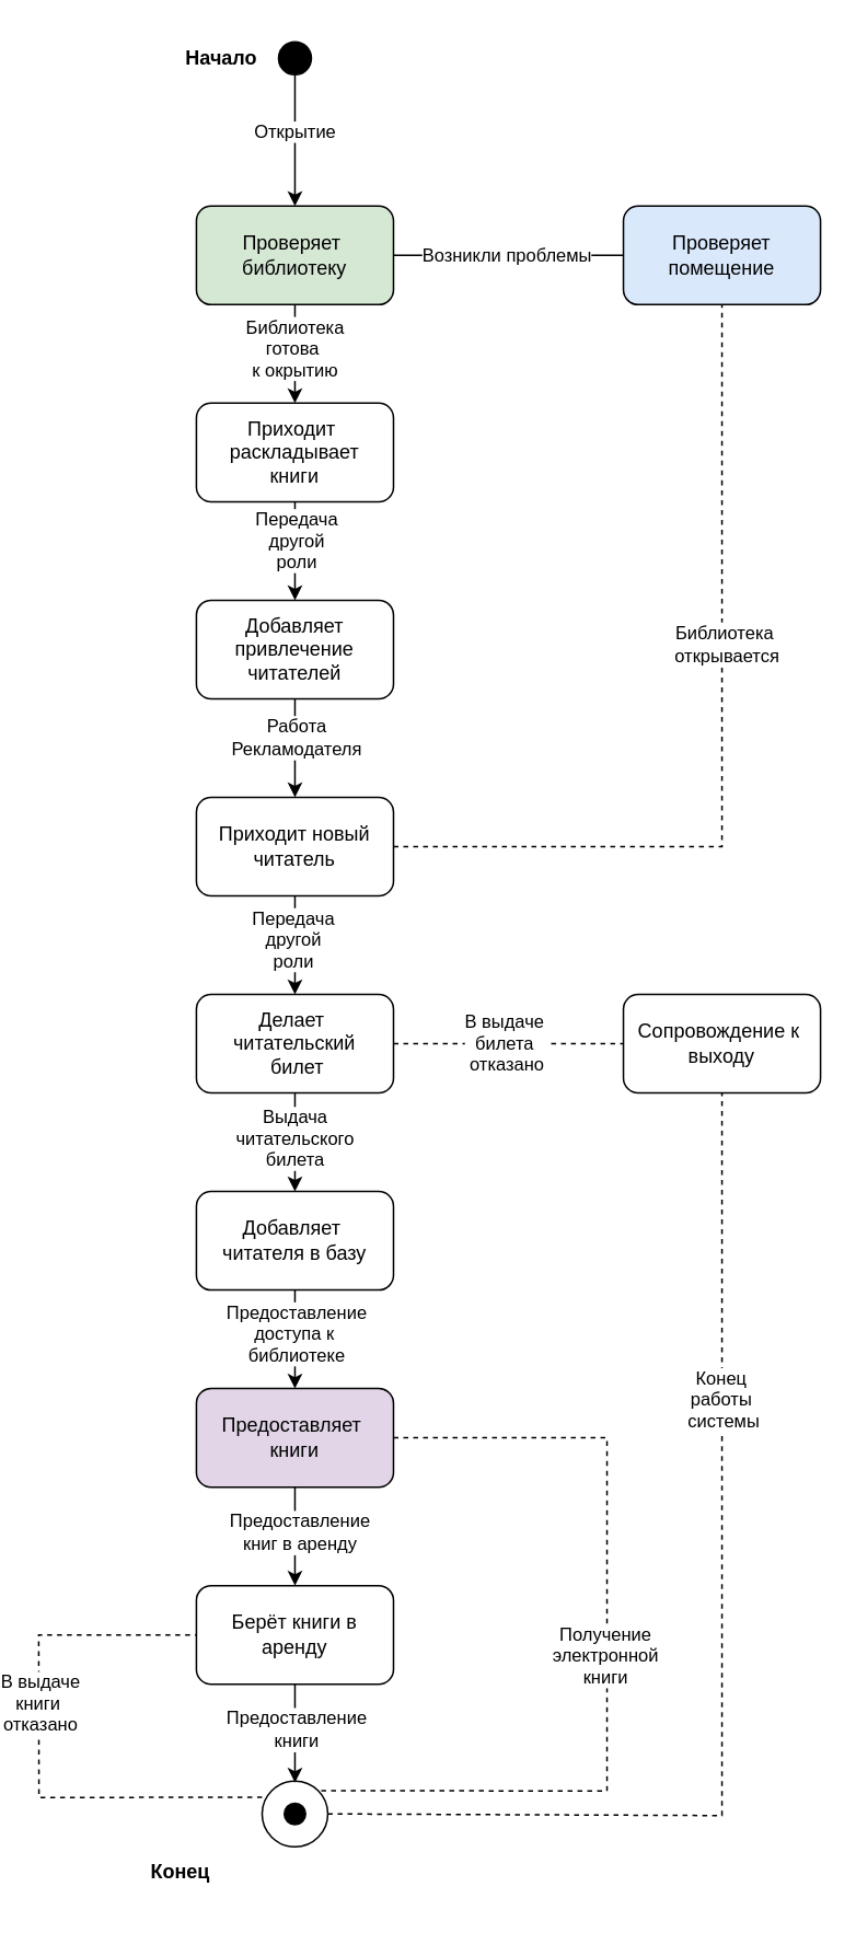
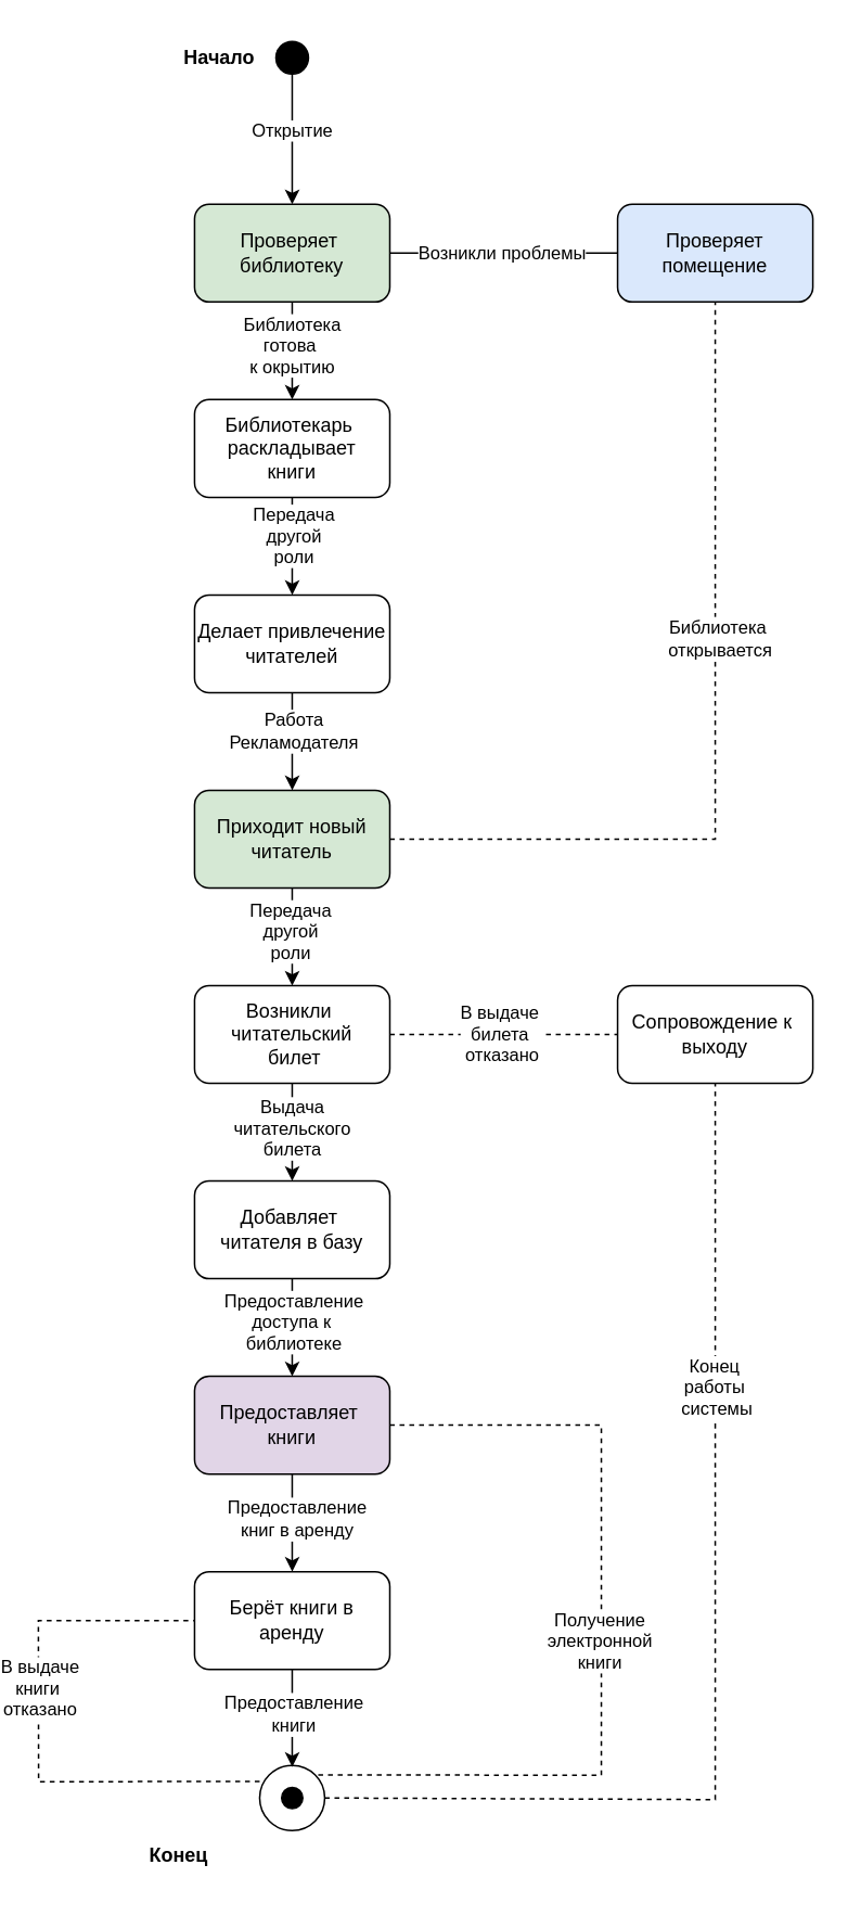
  <mxCell id="0" />
  <mxCell id="1" parent="0" />
  <mxCell id="2" value="&lt;b&gt;Начало&lt;/b&gt;" style="text;html=1;align=center;verticalAlign=middle;resizable=0;points=[];autosize=1;strokeColor=none;fillColor=none;" vertex="1" parent="1"><mxGeometry x="96" y="20" width="70" height="30" as="geometry" /></mxCell>
  <mxCell id="3" value="Проверяет&amp;nbsp;&lt;div&gt;библиотеку&lt;/div&gt;" style="rounded=1;whiteSpace=wrap;html=1;fillColor=#d5e8d4;" vertex="1" parent="1"><mxGeometry x="116" y="125" width="120" height="60" as="geometry" /></mxCell>
  <mxCell id="4" value="" style="endArrow=classic;html=1;rounded=0;exitX=0.783;exitY=0.783;exitDx=0;exitDy=0;exitPerimeter=0;entryX=0.5;entryY=0;entryDx=0;entryDy=0;" edge="1" parent="1" target="3"><mxGeometry width="50" height="50" relative="1" as="geometry"><mxPoint x="176" y="45" as="sourcePoint" /><mxPoint x="246" y="55" as="targetPoint" /></mxGeometry></mxCell>
  <mxCell id="5" value="Открытие" style="edgeLabel;html=1;align=center;verticalAlign=middle;resizable=0;points=[];" vertex="1" connectable="0" parent="4"><mxGeometry x="-0.158" y="-1" relative="1" as="geometry"><mxPoint as="offset" /></mxGeometry></mxCell>
  <mxCell id="6" value="" style="ellipse;whiteSpace=wrap;html=1;aspect=fixed;fillColor=#000000;" vertex="1" parent="1"><mxGeometry x="166" y="25" width="20" height="20" as="geometry" /></mxCell>
  <mxCell id="7" value="" style="endArrow=classic;html=1;rounded=0;exitX=0.5;exitY=1;exitDx=0;exitDy=0;" edge="1" parent="1" source="3"><mxGeometry width="50" height="50" relative="1" as="geometry"><mxPoint x="156" y="275" as="sourcePoint" /><mxPoint x="176" y="245" as="targetPoint" /></mxGeometry></mxCell>
  <mxCell id="8" value="Библиотека&lt;div&gt;готова&amp;nbsp;&lt;/div&gt;&lt;div&gt;к окрытию&lt;/div&gt;" style="edgeLabel;html=1;align=center;verticalAlign=middle;resizable=0;points=[];" vertex="1" connectable="0" parent="7"><mxGeometry x="-0.178" y="1" relative="1" as="geometry"><mxPoint x="-2" y="1" as="offset" /></mxGeometry></mxCell>
- <mxCell id="9" value="Приходит&amp;nbsp;&lt;div&gt;раскладывает&lt;/div&gt;&lt;div&gt;книги&lt;/div&gt;" style="rounded=1;whiteSpace=wrap;html=1;" vertex="1" parent="1"><mxGeometry x="116" y="245" width="120" height="60" as="geometry" /></mxCell>
+ <mxCell id="9" value="Библиотекарь&amp;nbsp;&lt;div&gt;раскладывает&lt;/div&gt;&lt;div&gt;книги&lt;/div&gt;" style="rounded=1;whiteSpace=wrap;html=1;" vertex="1" parent="1"><mxGeometry x="116" y="245" width="120" height="60" as="geometry" /></mxCell>
  <mxCell id="10" value="Проверяет помещение" style="rounded=1;whiteSpace=wrap;html=1;fillColor=#dae8fc;" vertex="1" parent="1"><mxGeometry x="376" y="125" width="120" height="60" as="geometry" /></mxCell>
  <mxCell id="11" value="" style="endArrow=none;dashed=0;html=1;rounded=0;exitX=1;exitY=0.5;exitDx=0;exitDy=0;entryX=0;entryY=0.5;entryDx=0;entryDy=0;" edge="1" parent="1" source="3" target="10"><mxGeometry width="50" height="50" relative="1" as="geometry"><mxPoint x="246" y="165" as="sourcePoint" /><mxPoint x="296" y="115" as="targetPoint" /></mxGeometry></mxCell>
  <mxCell id="12" value="Возникли проблемы" style="edgeLabel;html=1;align=center;verticalAlign=middle;resizable=0;points=[];" vertex="1" connectable="0" parent="11"><mxGeometry x="-0.49" y="-3" relative="1" as="geometry"><mxPoint x="32" y="-4" as="offset" /></mxGeometry></mxCell>
- <mxCell id="13" value="Добавляет привлечение&lt;div&gt;читателей&lt;/div&gt;" style="rounded=1;whiteSpace=wrap;html=1;" vertex="1" parent="1"><mxGeometry x="116" y="365" width="120" height="60" as="geometry" /></mxCell>
+ <mxCell id="13" value="Делает привлечение&lt;div&gt;читателей&lt;/div&gt;" style="rounded=1;whiteSpace=wrap;html=1;" vertex="1" parent="1"><mxGeometry x="116" y="365" width="120" height="60" as="geometry" /></mxCell>
  <mxCell id="14" value="" style="endArrow=classic;html=1;rounded=0;exitX=0.5;exitY=1;exitDx=0;exitDy=0;" edge="1" parent="1" source="9"><mxGeometry width="50" height="50" relative="1" as="geometry"><mxPoint x="126" y="415" as="sourcePoint" /><mxPoint x="176" y="365" as="targetPoint" /></mxGeometry></mxCell>
  <mxCell id="15" value="Передача&lt;div&gt;другой&lt;/div&gt;&lt;div&gt;роли&lt;/div&gt;" style="edgeLabel;html=1;align=center;verticalAlign=middle;resizable=0;points=[];" vertex="1" connectable="0" parent="14"><mxGeometry x="-0.226" relative="1" as="geometry"><mxPoint as="offset" /></mxGeometry></mxCell>
- <mxCell id="16" value="Приходит новый читатель" style="rounded=1;whiteSpace=wrap;html=1;" vertex="1" parent="1"><mxGeometry x="116" y="485" width="120" height="60" as="geometry" /></mxCell>
+ <mxCell id="16" value="Приходит новый читатель" style="rounded=1;whiteSpace=wrap;html=1;fillColor=#d5e8d4;" vertex="1" parent="1"><mxGeometry x="116" y="485" width="120" height="60" as="geometry" /></mxCell>
  <mxCell id="17" value="" style="endArrow=classic;html=1;rounded=0;exitX=0.5;exitY=1;exitDx=0;exitDy=0;" edge="1" parent="1" source="13"><mxGeometry width="50" height="50" relative="1" as="geometry"><mxPoint x="126" y="535" as="sourcePoint" /><mxPoint x="176" y="485" as="targetPoint" /></mxGeometry></mxCell>
  <mxCell id="18" value="Работа&lt;div&gt;Рекламодателя&lt;/div&gt;" style="edgeLabel;html=1;align=center;verticalAlign=middle;resizable=0;points=[];" vertex="1" connectable="0" parent="17"><mxGeometry x="-0.226" y="-2" relative="1" as="geometry"><mxPoint x="2" as="offset" /></mxGeometry></mxCell>
  <mxCell id="19" value="" style="endArrow=none;dashed=1;html=1;rounded=0;exitX=1;exitY=0.5;exitDx=0;exitDy=0;" edge="1" parent="1" source="16"><mxGeometry width="50" height="50" relative="1" as="geometry"><mxPoint x="386" y="235" as="sourcePoint" /><mxPoint x="436" y="185" as="targetPoint" /><Array as="points"><mxPoint x="436" y="515" /></Array></mxGeometry></mxCell>
  <mxCell id="20" value="Библиотека&amp;nbsp;&lt;div&gt;открывается&lt;/div&gt;" style="edgeLabel;html=1;align=center;verticalAlign=middle;resizable=0;points=[];" vertex="1" connectable="0" parent="19"><mxGeometry x="0.223" y="-2" relative="1" as="geometry"><mxPoint as="offset" /></mxGeometry></mxCell>
- <mxCell id="21" value="Делает&amp;nbsp;&lt;div&gt;читательский&lt;/div&gt;&lt;div&gt;&amp;nbsp;билет&lt;/div&gt;" style="rounded=1;whiteSpace=wrap;html=1;" vertex="1" parent="1"><mxGeometry x="116" y="605" width="120" height="60" as="geometry" /></mxCell>
+ <mxCell id="21" value="Возникли&amp;nbsp;&lt;div&gt;читательский&lt;/div&gt;&lt;div&gt;&amp;nbsp;билет&lt;/div&gt;" style="rounded=1;whiteSpace=wrap;html=1;" vertex="1" parent="1"><mxGeometry x="116" y="605" width="120" height="60" as="geometry" /></mxCell>
  <mxCell id="22" value="" style="endArrow=classic;html=1;rounded=0;exitX=0.5;exitY=1;exitDx=0;exitDy=0;" edge="1" parent="1" source="16"><mxGeometry width="50" height="50" relative="1" as="geometry"><mxPoint x="126" y="655" as="sourcePoint" /><mxPoint x="176" y="605" as="targetPoint" /></mxGeometry></mxCell>
  <mxCell id="23" value="Передача&lt;div&gt;другой&lt;/div&gt;&lt;div&gt;роли&lt;/div&gt;" style="edgeLabel;html=1;align=center;verticalAlign=middle;resizable=0;points=[];" vertex="1" connectable="0" parent="22"><mxGeometry x="0.016" y="-1" relative="1" as="geometry"><mxPoint x="-1" y="-4" as="offset" /></mxGeometry></mxCell>
  <mxCell id="24" value="Сопровождение к&amp;nbsp;&lt;div&gt;выходу&lt;/div&gt;" style="rounded=1;whiteSpace=wrap;html=1;" vertex="1" parent="1"><mxGeometry x="376" y="605" width="120" height="60" as="geometry" /></mxCell>
  <mxCell id="25" value="" style="endArrow=none;dashed=1;html=1;rounded=0;entryX=0;entryY=0.5;entryDx=0;entryDy=0;" edge="1" parent="1" target="24"><mxGeometry width="50" height="50" relative="1" as="geometry"><mxPoint x="236" y="635" as="sourcePoint" /><mxPoint x="286" y="585" as="targetPoint" /></mxGeometry></mxCell>
  <mxCell id="26" value="В выдаче&amp;nbsp;&lt;div&gt;билета&amp;nbsp;&lt;div&gt;отказано&lt;/div&gt;&lt;/div&gt;" style="edgeLabel;html=1;align=center;verticalAlign=middle;resizable=0;points=[];" vertex="1" connectable="0" parent="25"><mxGeometry x="-0.381" y="1" relative="1" as="geometry"><mxPoint x="25" as="offset" /></mxGeometry></mxCell>
  <mxCell id="27" value="Добавляет&amp;nbsp;&lt;div&gt;читателя в базу&lt;/div&gt;" style="rounded=1;whiteSpace=wrap;html=1;" vertex="1" parent="1"><mxGeometry x="116" y="725" width="120" height="60" as="geometry" /></mxCell>
  <mxCell id="28" value="" style="endArrow=classic;html=1;rounded=0;exitX=0.5;exitY=1;exitDx=0;exitDy=0;" edge="1" parent="1" source="21"><mxGeometry width="50" height="50" relative="1" as="geometry"><mxPoint x="126" y="775" as="sourcePoint" /><mxPoint x="176" y="725" as="targetPoint" /></mxGeometry></mxCell>
  <mxCell id="29" value="Выдача&lt;div&gt;читательского&lt;/div&gt;&lt;div&gt;билета&lt;/div&gt;" style="edgeLabel;html=1;align=center;verticalAlign=middle;resizable=0;points=[];" vertex="1" connectable="0" parent="28"><mxGeometry x="-0.216" relative="1" as="geometry"><mxPoint x="-1" y="3" as="offset" /></mxGeometry></mxCell>
  <mxCell id="30" value="Предоставляет&amp;nbsp;&lt;div&gt;книги&lt;/div&gt;" style="rounded=1;whiteSpace=wrap;html=1;fillColor=#e1d5e7;" vertex="1" parent="1"><mxGeometry x="116" y="845" width="120" height="60" as="geometry" /></mxCell>
  <mxCell id="31" value="" style="endArrow=classic;html=1;rounded=0;exitX=0.5;exitY=1;exitDx=0;exitDy=0;" edge="1" parent="1" source="27"><mxGeometry width="50" height="50" relative="1" as="geometry"><mxPoint x="126" y="895" as="sourcePoint" /><mxPoint x="176" y="845" as="targetPoint" /></mxGeometry></mxCell>
  <mxCell id="32" value="Предоставление&lt;div&gt;доступа к&amp;nbsp;&lt;/div&gt;&lt;div&gt;библиотеке&lt;/div&gt;" style="edgeLabel;html=1;align=center;verticalAlign=middle;resizable=0;points=[];" vertex="1" connectable="0" parent="31"><mxGeometry x="-0.337" relative="1" as="geometry"><mxPoint y="6" as="offset" /></mxGeometry></mxCell>
  <mxCell id="33" value="Берёт книги в аренду" style="rounded=1;whiteSpace=wrap;html=1;" vertex="1" parent="1"><mxGeometry x="116" y="965" width="120" height="60" as="geometry" /></mxCell>
  <mxCell id="34" value="" style="endArrow=classic;html=1;rounded=0;exitX=0.5;exitY=1;exitDx=0;exitDy=0;" edge="1" parent="1" source="30"><mxGeometry width="50" height="50" relative="1" as="geometry"><mxPoint x="126" y="1015" as="sourcePoint" /><mxPoint x="176" y="965" as="targetPoint" /></mxGeometry></mxCell>
  <mxCell id="35" value="Предоставление&lt;div&gt;книг в аренду&lt;/div&gt;" style="edgeLabel;html=1;align=center;verticalAlign=middle;resizable=0;points=[];" vertex="1" connectable="0" parent="34"><mxGeometry x="-0.408" y="2" relative="1" as="geometry"><mxPoint y="9" as="offset" /></mxGeometry></mxCell>
  <mxCell id="36" value="" style="ellipse;whiteSpace=wrap;html=1;aspect=fixed;" vertex="1" parent="1"><mxGeometry x="156" y="1084" width="40" height="40" as="geometry" /></mxCell>
  <mxCell id="37" value="" style="ellipse;whiteSpace=wrap;html=1;aspect=fixed;strokeColor=default;gradientColor=none;fillColor=#000000;" vertex="1" parent="1"><mxGeometry x="169.5" y="1097.5" width="13" height="13" as="geometry" /></mxCell>
  <mxCell id="38" value="&lt;b&gt;Конец&lt;/b&gt;" style="text;html=1;align=center;verticalAlign=middle;resizable=0;points=[];autosize=1;strokeColor=none;fillColor=none;" vertex="1" parent="1"><mxGeometry x="76" y="1125" width="60" height="30" as="geometry" /></mxCell>
  <mxCell id="39" value="" style="endArrow=none;dashed=1;html=1;rounded=0;exitX=1;exitY=0.5;exitDx=0;exitDy=0;" edge="1" parent="1" source="36"><mxGeometry width="50" height="50" relative="1" as="geometry"><mxPoint x="386" y="715" as="sourcePoint" /><mxPoint x="436" y="665" as="targetPoint" /><Array as="points"><mxPoint x="436" y="1105" /></Array></mxGeometry></mxCell>
  <mxCell id="40" value="Конец&amp;nbsp;&lt;div&gt;работы&amp;nbsp;&lt;/div&gt;&lt;div&gt;системы&lt;/div&gt;" style="edgeLabel;html=1;align=center;verticalAlign=middle;resizable=0;points=[];" vertex="1" connectable="0" parent="39"><mxGeometry x="0.453" relative="1" as="geometry"><mxPoint as="offset" /></mxGeometry></mxCell>
  <mxCell id="41" value="" style="endArrow=none;dashed=1;html=1;rounded=0;entryX=1;entryY=0;entryDx=0;entryDy=0;" edge="1" parent="1" target="36"><mxGeometry width="50" height="50" relative="1" as="geometry"><mxPoint x="236" y="875" as="sourcePoint" /><mxPoint x="286" y="825" as="targetPoint" /><Array as="points"><mxPoint x="366" y="875" /><mxPoint x="366" y="1090" /></Array></mxGeometry></mxCell>
  <mxCell id="42" value="Получение&lt;div&gt;электронной&lt;/div&gt;&lt;div&gt;книги&lt;/div&gt;" style="edgeLabel;html=1;align=center;verticalAlign=middle;resizable=0;points=[];" vertex="1" connectable="0" parent="41"><mxGeometry x="0.007" y="-2" relative="1" as="geometry"><mxPoint as="offset" /></mxGeometry></mxCell>
  <mxCell id="43" value="" style="endArrow=none;dashed=1;html=1;rounded=0;exitX=0;exitY=0;exitDx=0;exitDy=0;entryX=0;entryY=0.5;entryDx=0;entryDy=0;" edge="1" parent="1" target="33"><mxGeometry width="50" height="50" relative="1" as="geometry"><mxPoint x="155.998" y="1093.858" as="sourcePoint" /><mxPoint x="110.14" y="999" as="targetPoint" /><Array as="points"><mxPoint x="20.14" y="1094" /><mxPoint x="20" y="995" /></Array></mxGeometry></mxCell>
  <mxCell id="44" value="В выдаче&lt;div&gt;книги&amp;nbsp;&lt;/div&gt;&lt;div&gt;отказано&lt;/div&gt;" style="edgeLabel;html=1;align=center;verticalAlign=middle;resizable=0;points=[];" vertex="1" connectable="0" parent="43"><mxGeometry x="0.164" relative="1" as="geometry"><mxPoint as="offset" /></mxGeometry></mxCell>
  <mxCell id="45" value="" style="endArrow=classic;html=1;rounded=0;exitX=0.5;exitY=1;exitDx=0;exitDy=0;" edge="1" parent="1" source="33"><mxGeometry width="50" height="50" relative="1" as="geometry"><mxPoint x="126" y="1135" as="sourcePoint" /><mxPoint x="176" y="1085" as="targetPoint" /></mxGeometry></mxCell>
  <mxCell id="46" value="Предоставление&lt;div&gt;книги&lt;/div&gt;" style="edgeLabel;html=1;align=center;verticalAlign=middle;resizable=0;points=[];" vertex="1" connectable="0" parent="45"><mxGeometry x="-0.408" relative="1" as="geometry"><mxPoint y="9" as="offset" /></mxGeometry></mxCell>
